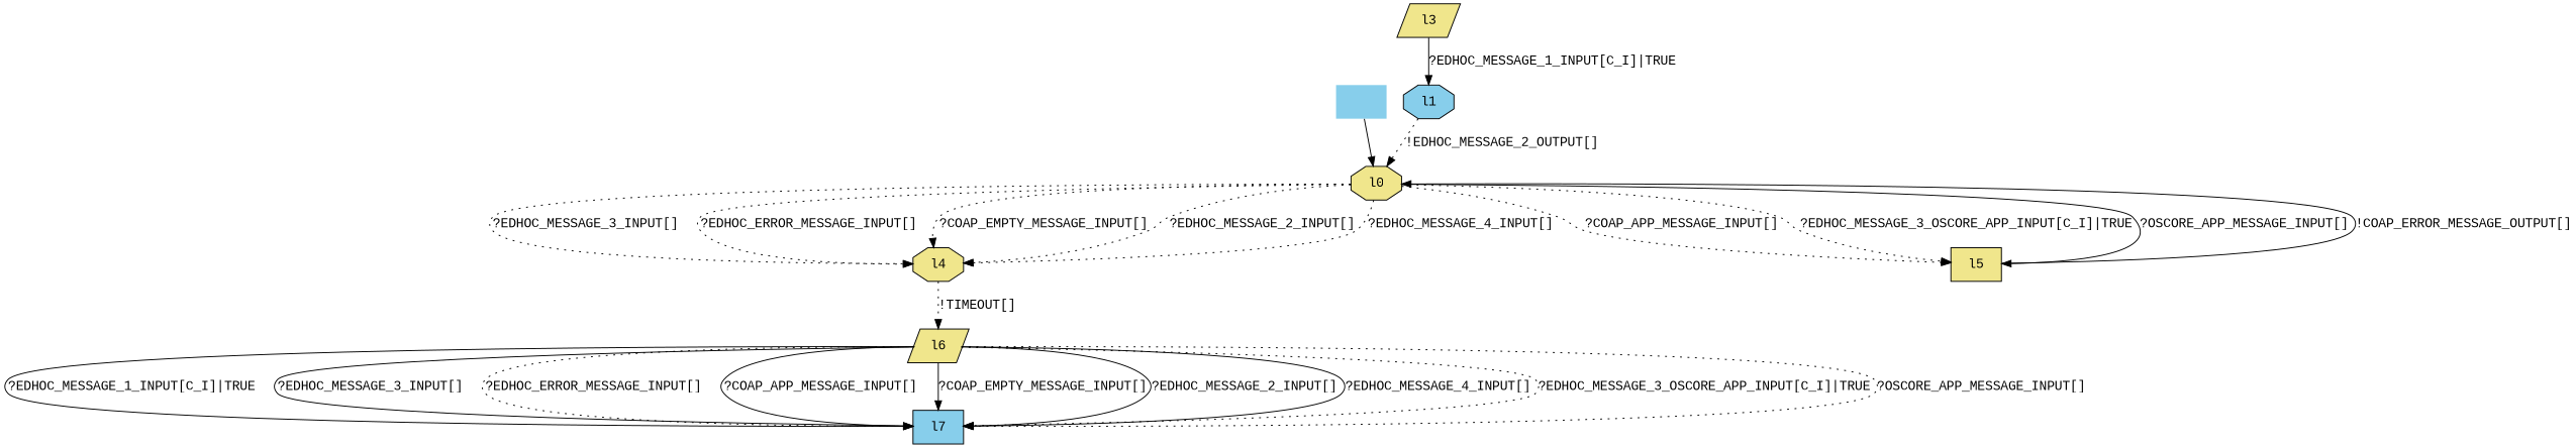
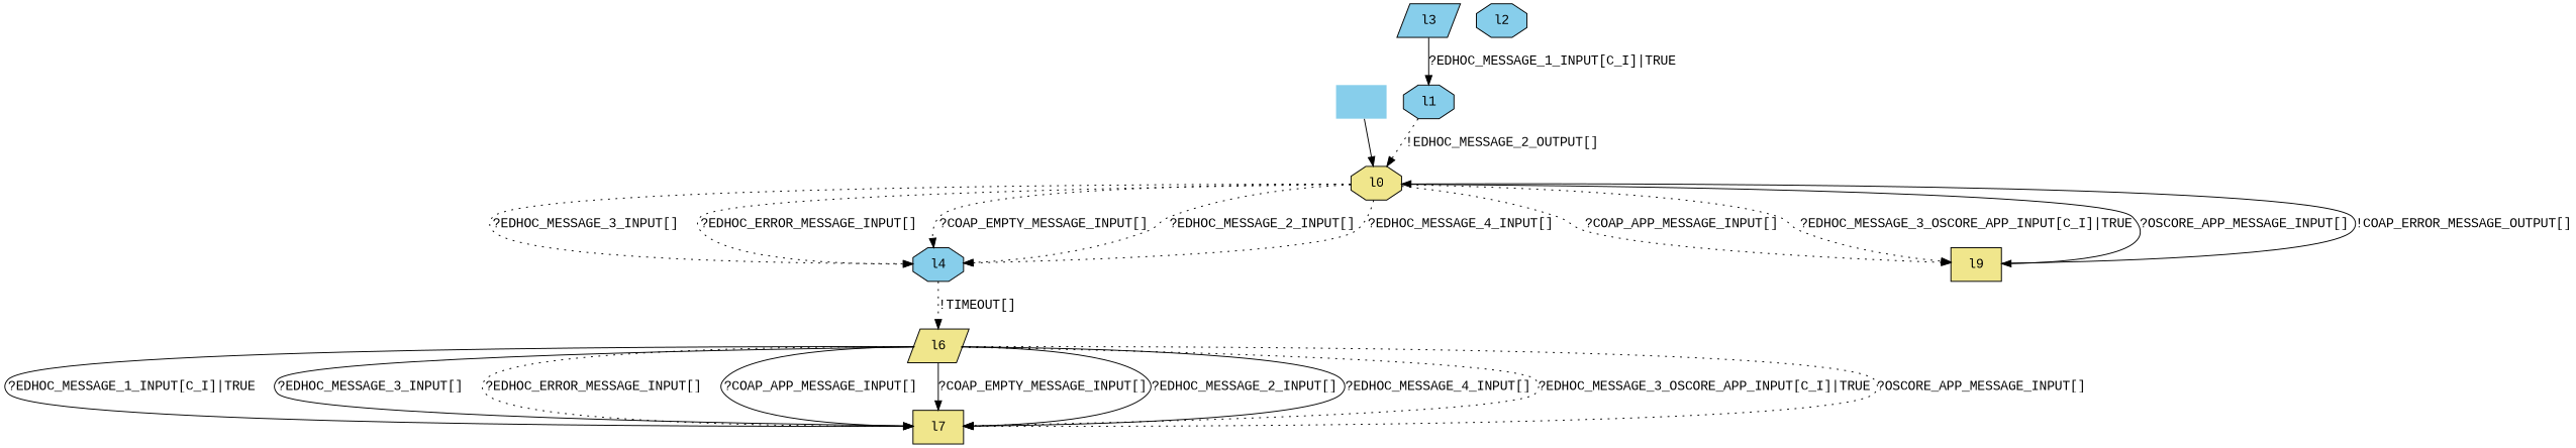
  digraph {
    fontname="Liberation Mono"
    node [fillcolor=skyblue fontname="Liberation Mono" shape=octagon style=filled]
    edge [fontname="Liberation Mono" style=dotted]
    "" [shape=none]
    l0 [fillcolor=khaki]
-   l4 [fillcolor=khaki]
-   l5 [fillcolor=khaki shape=box]
+   l4
+   l5 [fillcolor=khaki shape=box label=l9]
    l1
    l6 [fillcolor=khaki shape=parallelogram]
-   l3 [fillcolor=khaki shape=parallelogram]
-   l7 [shape=box]
+   l2
+   l3 [shape=parallelogram]
+   l7 [fillcolor=khaki shape=box]
    "" -> l0 [style=solid]
    l0 -> l4 [label=<?EDHOC_MESSAGE_3_INPUT[]>]
    l0 -> l4 [label=<?EDHOC_ERROR_MESSAGE_INPUT[]>]
    l0 -> l4 [label=<?COAP_EMPTY_MESSAGE_INPUT[]>]
    l0 -> l4 [label=<?EDHOC_MESSAGE_2_INPUT[]>]
    l0 -> l4 [label=<?EDHOC_MESSAGE_4_INPUT[]>]
    l0 -> l5 [label=<?COAP_APP_MESSAGE_INPUT[]>]
    l0 -> l5 [label=<?EDHOC_MESSAGE_3_OSCORE_APP_INPUT[C_I]|TRUE>]
    l0 -> l5 [label=<?OSCORE_APP_MESSAGE_INPUT[]> style=solid]
    l4 -> l6 [label=<!TIMEOUT[]>]
    l5 -> l0 [label=<!COAP_ERROR_MESSAGE_OUTPUT[]> style=solid]
    l1 -> l0 [label=<!EDHOC_MESSAGE_2_OUTPUT[]>]
    l6 -> l7 [label=<?EDHOC_MESSAGE_1_INPUT[C_I]|TRUE> style=solid]
    l6 -> l7 [label=<?EDHOC_MESSAGE_3_INPUT[]> style=solid]
    l6 -> l7 [label=<?EDHOC_ERROR_MESSAGE_INPUT[]>]
    l6 -> l7 [label=<?COAP_APP_MESSAGE_INPUT[]> style=solid]
    l6 -> l7 [label=<?COAP_EMPTY_MESSAGE_INPUT[]> style=solid]
    l6 -> l7 [label=<?EDHOC_MESSAGE_2_INPUT[]> style=solid]
    l6 -> l7 [label=<?EDHOC_MESSAGE_4_INPUT[]> style=solid]
    l6 -> l7 [label=<?EDHOC_MESSAGE_3_OSCORE_APP_INPUT[C_I]|TRUE>]
    l6 -> l7 [label=<?OSCORE_APP_MESSAGE_INPUT[]>]
    l3 -> l1 [label=<?EDHOC_MESSAGE_1_INPUT[C_I]|TRUE> style=solid]
  }
